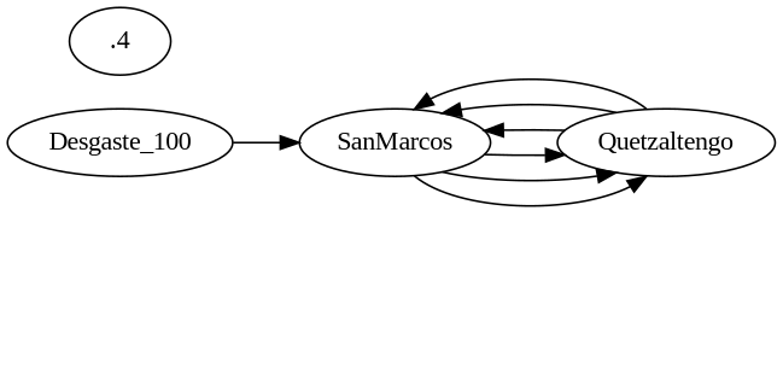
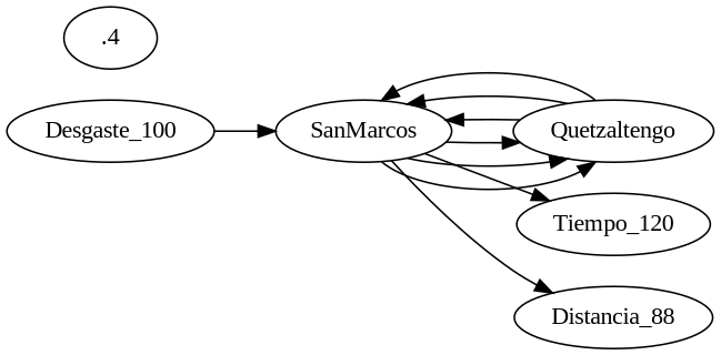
  digraph {
    fontname="Liberation Serif"
    rankdir=LR
    node [fontname="Liberation Serif"]
    edge [fontname="Liberation Serif"]
    SanMarcos
    Quetzaltengo
+   Tiempo_120
+   Distancia_88
    Desgaste_100
    n6 [label=.4]
    SanMarcos -> Quetzaltengo
    SanMarcos -> Quetzaltengo
    SanMarcos -> Quetzaltengo
+   SanMarcos -> Tiempo_120
+   SanMarcos -> Distancia_88
    Quetzaltengo -> SanMarcos
    Quetzaltengo -> SanMarcos
    Quetzaltengo -> SanMarcos
    Desgaste_100 -> SanMarcos
  }
